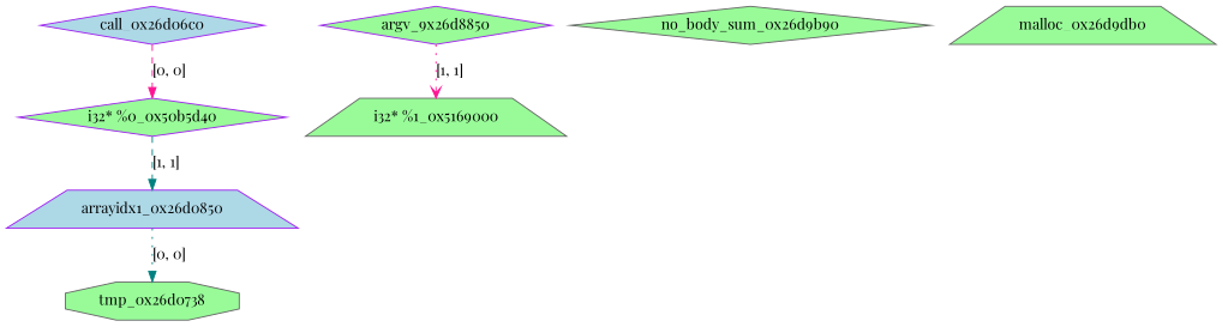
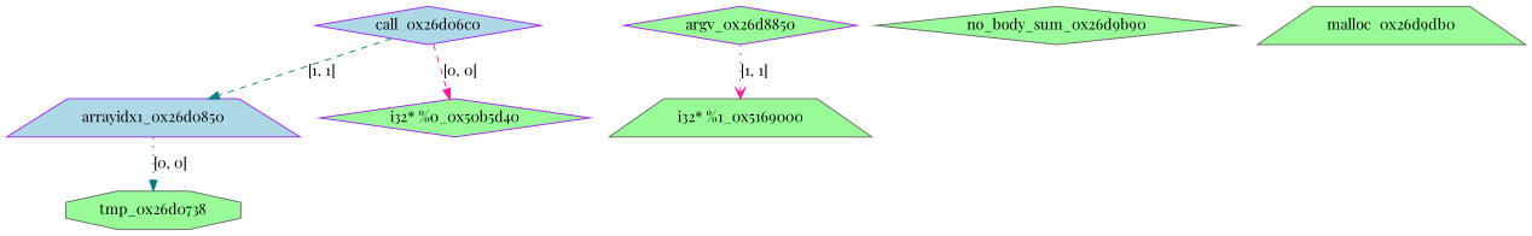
  digraph {
    fontname="Playfair Display"
    node [color=purple fillcolor=palegreen fontname="Playfair Display" shape=diamond style=filled]
    edge [arrowhead=normal color=teal fontname="Playfair Display" style=dashed]
    call_0x26d06c0 [fillcolor=lightblue]
    arrayidx1_0x26d0850 [fillcolor=lightblue shape=trapezium]
    "i32* %0_0x50b5d40"
    tmp_0x26d0738 [color=gray40 shape=octagon]
    "i32* %1_0x5169000" [color=gray40 shape=trapezium]
-   argv_0x26d8850 [label=argv_9x26d8850]
+   argv_0x26d8850
    no_body_sum_0x26d9b90 [color=gray40]
    malloc_0x26d9db0 [color=gray40 shape=trapezium]
-   "i32* %0_0x50b5d40" -> arrayidx1_0x26d0850 [label="[1, 1]"]
+   call_0x26d06c0 -> arrayidx1_0x26d0850 [label="[1, 1]"]
    call_0x26d06c0 -> "i32* %0_0x50b5d40" [color=deeppink label="[0, 0]"]
    arrayidx1_0x26d0850 -> tmp_0x26d0738 [label="[0, 0]" style=dotted]
    argv_0x26d8850 -> "i32* %1_0x5169000" [arrowhead=vee color=deeppink label="[1, 1]" style=dotted]
  }
